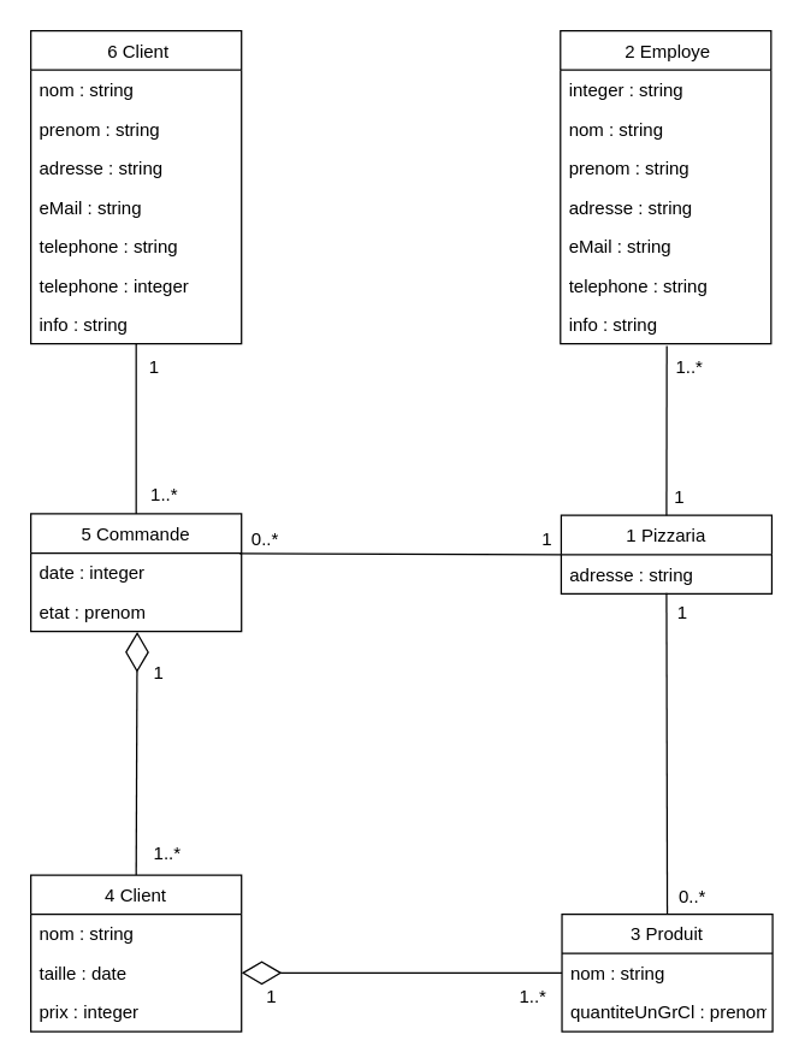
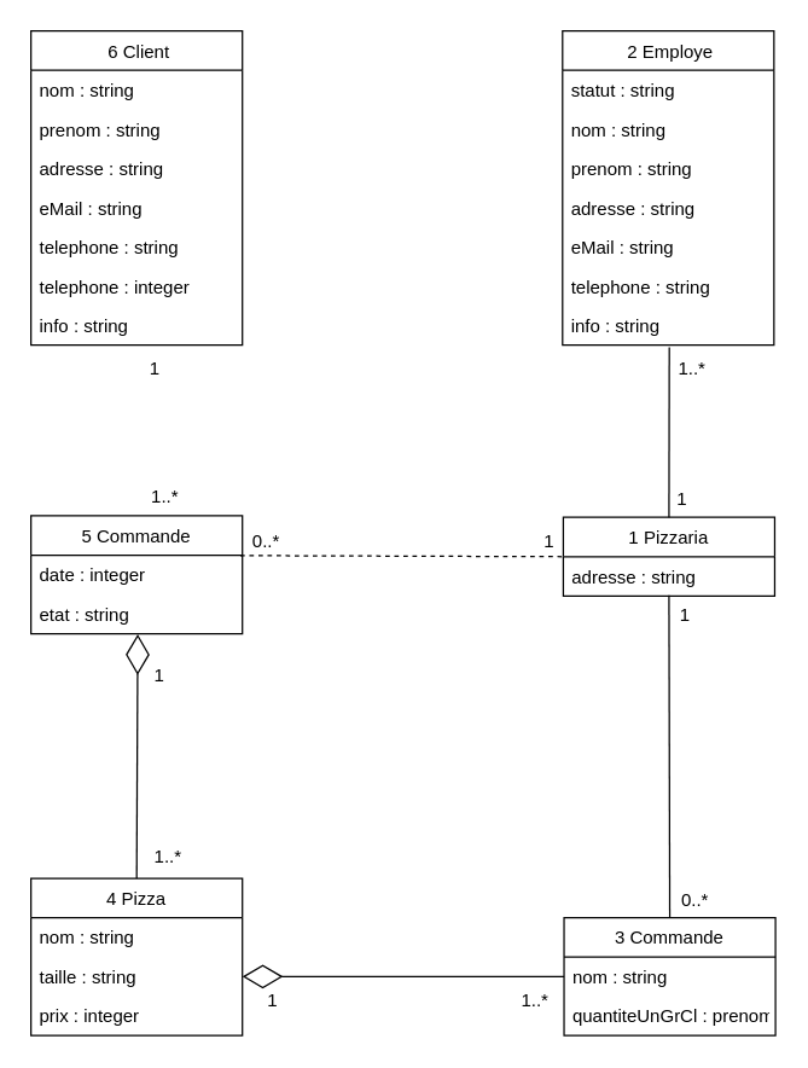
  <mxCell id="0" />
  <mxCell id="1" parent="0" />
  <mxCell id="2" value="" style="endArrow=none;html=1;entryX=0.5;entryY=0.984;entryDx=0;entryDy=0;exitX=0.5;exitY=0;exitDx=0;exitDy=0;entryPerimeter=0;" parent="1" source="20" target="15" edge="1"><mxGeometry width="50" height="50" relative="1" as="geometry"><mxPoint x="445" y="570" as="sourcePoint" /><mxPoint x="445" y="420" as="targetPoint" /></mxGeometry></mxCell>
  <mxCell id="3" value=" 6 Client" style="swimlane;fontStyle=0;childLayout=stackLayout;horizontal=1;startSize=26;fillColor=none;horizontalStack=0;resizeParent=1;resizeParentMax=0;resizeLast=0;collapsible=1;marginBottom=0;" parent="1" vertex="1"><mxGeometry x="20" y="20" width="140" height="208" as="geometry" /></mxCell>
  <mxCell id="4" value="nom : string" style="text;strokeColor=none;fillColor=none;align=left;verticalAlign=top;spacingLeft=4;spacingRight=4;overflow=hidden;rotatable=0;points=[[0,0.5],[1,0.5]];portConstraint=eastwest;" parent="3" vertex="1"><mxGeometry y="26" width="140" height="26" as="geometry" /></mxCell>
  <mxCell id="5" value="prenom : string" style="text;strokeColor=none;fillColor=none;align=left;verticalAlign=top;spacingLeft=4;spacingRight=4;overflow=hidden;rotatable=0;points=[[0,0.5],[1,0.5]];portConstraint=eastwest;" parent="3" vertex="1"><mxGeometry y="52" width="140" height="26" as="geometry" /></mxCell>
  <mxCell id="6" value="adresse : string" style="text;strokeColor=none;fillColor=none;align=left;verticalAlign=top;spacingLeft=4;spacingRight=4;overflow=hidden;rotatable=0;points=[[0,0.5],[1,0.5]];portConstraint=eastwest;" parent="3" vertex="1"><mxGeometry y="78" width="140" height="26" as="geometry" /></mxCell>
  <mxCell id="7" value="eMail : string" style="text;strokeColor=none;fillColor=none;align=left;verticalAlign=top;spacingLeft=4;spacingRight=4;overflow=hidden;rotatable=0;points=[[0,0.5],[1,0.5]];portConstraint=eastwest;" parent="3" vertex="1"><mxGeometry y="104" width="140" height="26" as="geometry" /></mxCell>
  <mxCell id="8" value="telephone : string" style="text;strokeColor=none;fillColor=none;align=left;verticalAlign=top;spacingLeft=4;spacingRight=4;overflow=hidden;rotatable=0;points=[[0,0.5],[1,0.5]];portConstraint=eastwest;" parent="3" vertex="1"><mxGeometry y="130" width="140" height="26" as="geometry" /></mxCell>
  <mxCell id="9" value="telephone : integer" style="text;strokeColor=none;fillColor=none;align=left;verticalAlign=top;spacingLeft=4;spacingRight=4;overflow=hidden;rotatable=0;points=[[0,0.5],[1,0.5]];portConstraint=eastwest;" parent="3" vertex="1"><mxGeometry y="156" width="140" height="26" as="geometry" /></mxCell>
  <mxCell id="10" value="info : string" style="text;strokeColor=none;fillColor=none;align=left;verticalAlign=top;spacingLeft=4;spacingRight=4;overflow=hidden;rotatable=0;points=[[0,0.5],[1,0.5]];portConstraint=eastwest;" parent="3" vertex="1"><mxGeometry y="182" width="140" height="26" as="geometry" /></mxCell>
  <mxCell id="11" value="5 Commande" style="swimlane;fontStyle=0;childLayout=stackLayout;horizontal=1;startSize=26;fillColor=none;horizontalStack=0;resizeParent=1;resizeParentMax=0;resizeLast=0;collapsible=1;marginBottom=0;" parent="1" vertex="1"><mxGeometry x="20" y="341" width="140" height="78" as="geometry"><mxRectangle x="160" y="652" width="100" height="26" as="alternateBounds" /></mxGeometry></mxCell>
  <mxCell id="12" value="date : integer" style="text;strokeColor=none;fillColor=none;align=left;verticalAlign=top;spacingLeft=4;spacingRight=4;overflow=hidden;rotatable=0;points=[[0,0.5],[1,0.5]];portConstraint=eastwest;" parent="11" vertex="1"><mxGeometry y="26" width="140" height="26" as="geometry" /></mxCell>
- <mxCell id="13" value="etat : prenom" style="text;strokeColor=none;fillColor=none;align=left;verticalAlign=top;spacingLeft=4;spacingRight=4;overflow=hidden;rotatable=0;points=[[0,0.5],[1,0.5]];portConstraint=eastwest;" parent="11" vertex="1"><mxGeometry y="52" width="140" height="26" as="geometry" /></mxCell>
+ <mxCell id="13" value="etat : string" style="text;strokeColor=none;fillColor=none;align=left;verticalAlign=top;spacingLeft=4;spacingRight=4;overflow=hidden;rotatable=0;points=[[0,0.5],[1,0.5]];portConstraint=eastwest;" parent="11" vertex="1"><mxGeometry y="52" width="140" height="26" as="geometry" /></mxCell>
  <mxCell id="14" value="1 Pizzaria" style="swimlane;fontStyle=0;childLayout=stackLayout;horizontal=1;startSize=26;fillColor=none;horizontalStack=0;resizeParent=1;resizeParentMax=0;resizeLast=0;collapsible=1;marginBottom=0;" parent="1" vertex="1"><mxGeometry x="372.5" y="342" width="140" height="52" as="geometry" /></mxCell>
  <mxCell id="15" value="adresse : string" style="text;strokeColor=none;fillColor=none;align=left;verticalAlign=top;spacingLeft=4;spacingRight=4;overflow=hidden;rotatable=0;points=[[0,0.5],[1,0.5]];portConstraint=eastwest;" parent="14" vertex="1"><mxGeometry y="26" width="140" height="26" as="geometry" /></mxCell>
- <mxCell id="16" value="4 Client" style="swimlane;fontStyle=0;childLayout=stackLayout;horizontal=1;startSize=26;fillColor=none;horizontalStack=0;resizeParent=1;resizeParentMax=0;resizeLast=0;collapsible=1;marginBottom=0;" parent="1" vertex="1"><mxGeometry x="20" y="581" width="140" height="104" as="geometry" /></mxCell>
+ <mxCell id="16" value="4 Pizza" style="swimlane;fontStyle=0;childLayout=stackLayout;horizontal=1;startSize=26;fillColor=none;horizontalStack=0;resizeParent=1;resizeParentMax=0;resizeLast=0;collapsible=1;marginBottom=0;" parent="1" vertex="1"><mxGeometry x="20" y="581" width="140" height="104" as="geometry" /></mxCell>
  <mxCell id="17" value="nom : string" style="text;strokeColor=none;fillColor=none;align=left;verticalAlign=top;spacingLeft=4;spacingRight=4;overflow=hidden;rotatable=0;points=[[0,0.5],[1,0.5]];portConstraint=eastwest;" parent="16" vertex="1"><mxGeometry y="26" width="140" height="26" as="geometry" /></mxCell>
- <mxCell id="18" value="taille : date" style="text;strokeColor=none;fillColor=none;align=left;verticalAlign=top;spacingLeft=4;spacingRight=4;overflow=hidden;rotatable=0;points=[[0,0.5],[1,0.5]];portConstraint=eastwest;" parent="16" vertex="1"><mxGeometry y="52" width="140" height="26" as="geometry" /></mxCell>
+ <mxCell id="18" value="taille : string" style="text;strokeColor=none;fillColor=none;align=left;verticalAlign=top;spacingLeft=4;spacingRight=4;overflow=hidden;rotatable=0;points=[[0,0.5],[1,0.5]];portConstraint=eastwest;" parent="16" vertex="1"><mxGeometry y="52" width="140" height="26" as="geometry" /></mxCell>
  <mxCell id="19" value="prix : integer" style="text;strokeColor=none;fillColor=none;align=left;verticalAlign=top;spacingLeft=4;spacingRight=4;overflow=hidden;rotatable=0;points=[[0,0.5],[1,0.5]];portConstraint=eastwest;" parent="16" vertex="1"><mxGeometry y="78" width="140" height="26" as="geometry" /></mxCell>
- <mxCell id="20" value="3 Produit" style="swimlane;fontStyle=0;childLayout=stackLayout;horizontal=1;startSize=26;fillColor=none;horizontalStack=0;resizeParent=1;resizeParentMax=0;resizeLast=0;collapsible=1;marginBottom=0;" parent="1" vertex="1"><mxGeometry x="373" y="607" width="140" height="78" as="geometry" /></mxCell>
+ <mxCell id="20" value="3 Commande" style="swimlane;fontStyle=0;childLayout=stackLayout;horizontal=1;startSize=26;fillColor=none;horizontalStack=0;resizeParent=1;resizeParentMax=0;resizeLast=0;collapsible=1;marginBottom=0;" parent="1" vertex="1"><mxGeometry x="373" y="607" width="140" height="78" as="geometry" /></mxCell>
  <mxCell id="21" value="nom : string" style="text;strokeColor=none;fillColor=none;align=left;verticalAlign=top;spacingLeft=4;spacingRight=4;overflow=hidden;rotatable=0;points=[[0,0.5],[1,0.5]];portConstraint=eastwest;" parent="20" vertex="1"><mxGeometry y="26" width="140" height="26" as="geometry" /></mxCell>
  <mxCell id="22" value="quantiteUnGrCl : prenom" style="text;strokeColor=none;fillColor=none;align=left;verticalAlign=top;spacingLeft=4;spacingRight=4;overflow=hidden;rotatable=0;points=[[0,0.5],[1,0.5]];portConstraint=eastwest;" parent="20" vertex="1"><mxGeometry y="52" width="140" height="26" as="geometry" /></mxCell>
  <mxCell id="23" value=" 2 Employe" style="swimlane;fontStyle=0;childLayout=stackLayout;horizontal=1;startSize=26;fillColor=none;horizontalStack=0;resizeParent=1;resizeParentMax=0;resizeLast=0;collapsible=1;marginBottom=0;" parent="1" vertex="1"><mxGeometry x="372" y="20" width="140" height="208" as="geometry" /></mxCell>
- <mxCell id="24" value="integer : string" style="text;strokeColor=none;fillColor=none;align=left;verticalAlign=top;spacingLeft=4;spacingRight=4;overflow=hidden;rotatable=0;points=[[0,0.5],[1,0.5]];portConstraint=eastwest;" parent="23" vertex="1"><mxGeometry y="26" width="140" height="26" as="geometry" /></mxCell>
+ <mxCell id="24" value="statut : string" style="text;strokeColor=none;fillColor=none;align=left;verticalAlign=top;spacingLeft=4;spacingRight=4;overflow=hidden;rotatable=0;points=[[0,0.5],[1,0.5]];portConstraint=eastwest;" parent="23" vertex="1"><mxGeometry y="26" width="140" height="26" as="geometry" /></mxCell>
  <mxCell id="25" value="nom : string" style="text;strokeColor=none;fillColor=none;align=left;verticalAlign=top;spacingLeft=4;spacingRight=4;overflow=hidden;rotatable=0;points=[[0,0.5],[1,0.5]];portConstraint=eastwest;" parent="23" vertex="1"><mxGeometry y="52" width="140" height="26" as="geometry" /></mxCell>
  <mxCell id="26" value="prenom : string" style="text;strokeColor=none;fillColor=none;align=left;verticalAlign=top;spacingLeft=4;spacingRight=4;overflow=hidden;rotatable=0;points=[[0,0.5],[1,0.5]];portConstraint=eastwest;" parent="23" vertex="1"><mxGeometry y="78" width="140" height="26" as="geometry" /></mxCell>
  <mxCell id="27" value="adresse : string" style="text;strokeColor=none;fillColor=none;align=left;verticalAlign=top;spacingLeft=4;spacingRight=4;overflow=hidden;rotatable=0;points=[[0,0.5],[1,0.5]];portConstraint=eastwest;" parent="23" vertex="1"><mxGeometry y="104" width="140" height="26" as="geometry" /></mxCell>
  <mxCell id="28" value="eMail : string" style="text;strokeColor=none;fillColor=none;align=left;verticalAlign=top;spacingLeft=4;spacingRight=4;overflow=hidden;rotatable=0;points=[[0,0.5],[1,0.5]];portConstraint=eastwest;" parent="23" vertex="1"><mxGeometry y="130" width="140" height="26" as="geometry" /></mxCell>
  <mxCell id="29" value="telephone : string" style="text;strokeColor=none;fillColor=none;align=left;verticalAlign=top;spacingLeft=4;spacingRight=4;overflow=hidden;rotatable=0;points=[[0,0.5],[1,0.5]];portConstraint=eastwest;" parent="23" vertex="1"><mxGeometry y="156" width="140" height="26" as="geometry" /></mxCell>
  <mxCell id="30" value="info : string" style="text;strokeColor=none;fillColor=none;align=left;verticalAlign=top;spacingLeft=4;spacingRight=4;overflow=hidden;rotatable=0;points=[[0,0.5],[1,0.5]];portConstraint=eastwest;" parent="23" vertex="1"><mxGeometry y="182" width="140" height="26" as="geometry" /></mxCell>
- <mxCell id="31" value="" style="endArrow=none;html=1;entryX=0;entryY=0.5;entryDx=0;entryDy=0;exitX=0.99;exitY=0.011;exitDx=0;exitDy=0;exitPerimeter=0;" parent="1" source="12" target="14" edge="1"><mxGeometry width="50" height="50" relative="1" as="geometry"><mxPoint x="455" y="580" as="sourcePoint" /><mxPoint x="455" y="430" as="targetPoint" /></mxGeometry></mxCell>
- <mxCell id="32" value="" style="endArrow=none;html=1;entryX=0.5;entryY=1;entryDx=0;entryDy=0;exitX=0.5;exitY=0;exitDx=0;exitDy=0;" parent="1" source="11" target="3" edge="1"><mxGeometry width="50" height="50" relative="1" as="geometry"><mxPoint x="457.5" y="352" as="sourcePoint" /><mxPoint x="456.94" y="225.988" as="targetPoint" /></mxGeometry></mxCell>
+ <mxCell id="31" value="" style="endArrow=none;html=1;entryX=0;entryY=0.5;entryDx=0;entryDy=0;exitX=0.99;exitY=0.011;exitDx=0;exitDy=0;exitPerimeter=0;dashed=1;" parent="1" source="12" target="14" edge="1"><mxGeometry width="50" height="50" relative="1" as="geometry"><mxPoint x="455" y="580" as="sourcePoint" /><mxPoint x="455" y="430" as="targetPoint" /></mxGeometry></mxCell>
  <mxCell id="33" value="1" style="text;html=1;resizable=0;points=[];autosize=1;align=left;verticalAlign=top;spacingTop=-4;" parent="1" vertex="1"><mxGeometry x="357.5" y="348" width="20" height="20" as="geometry" /></mxCell>
  <mxCell id="34" value="0..*" style="text;html=1;resizable=0;points=[];autosize=1;align=left;verticalAlign=top;spacingTop=-4;" parent="1" vertex="1"><mxGeometry x="165" y="348" width="30" height="20" as="geometry" /></mxCell>
  <mxCell id="35" value="1..*" style="text;html=1;resizable=0;points=[];autosize=1;align=left;verticalAlign=top;spacingTop=-4;" parent="1" vertex="1"><mxGeometry x="447" y="234" width="30" height="20" as="geometry" /></mxCell>
  <mxCell id="36" value="1" style="text;html=1;resizable=0;points=[];autosize=1;align=left;verticalAlign=top;spacingTop=-4;" parent="1" vertex="1"><mxGeometry x="446" y="320" width="20" height="20" as="geometry" /></mxCell>
  <mxCell id="37" value="1" style="text;html=1;resizable=0;points=[];autosize=1;align=left;verticalAlign=top;spacingTop=-4;" parent="1" vertex="1"><mxGeometry x="97" y="234" width="20" height="20" as="geometry" /></mxCell>
  <mxCell id="38" value="1..*" style="text;html=1;resizable=0;points=[];autosize=1;align=left;verticalAlign=top;spacingTop=-4;" parent="1" vertex="1"><mxGeometry x="98" y="319" width="30" height="20" as="geometry" /></mxCell>
  <mxCell id="39" value="1..*" style="text;html=1;resizable=0;points=[];autosize=1;align=left;verticalAlign=top;spacingTop=-4;" parent="1" vertex="1"><mxGeometry x="342.5" y="652" width="30" height="20" as="geometry" /></mxCell>
  <mxCell id="40" value="0..*" style="text;html=1;resizable=0;points=[];autosize=1;align=left;verticalAlign=top;spacingTop=-4;" parent="1" vertex="1"><mxGeometry x="449" y="586" width="30" height="20" as="geometry" /></mxCell>
  <mxCell id="41" value="1" style="text;html=1;resizable=0;points=[];autosize=1;align=left;verticalAlign=top;spacingTop=-4;" parent="1" vertex="1"><mxGeometry x="448" y="397" width="20" height="20" as="geometry" /></mxCell>
  <mxCell id="42" value="1" style="text;html=1;resizable=0;points=[];autosize=1;align=left;verticalAlign=top;spacingTop=-4;" parent="1" vertex="1"><mxGeometry x="175" y="652" width="20" height="20" as="geometry" /></mxCell>
  <mxCell id="43" value="1..*" style="text;html=1;resizable=0;points=[];autosize=1;align=left;verticalAlign=top;spacingTop=-4;" parent="1" vertex="1"><mxGeometry x="100" y="557" width="30" height="20" as="geometry" /></mxCell>
  <mxCell id="44" value="1" style="text;html=1;resizable=0;points=[];autosize=1;align=left;verticalAlign=top;spacingTop=-4;" parent="1" vertex="1"><mxGeometry x="100" y="437" width="20" height="20" as="geometry" /></mxCell>
  <mxCell id="45" value="" style="endArrow=none;html=1;entryX=0.505;entryY=1.053;entryDx=0;entryDy=0;exitX=0.5;exitY=0;exitDx=0;exitDy=0;entryPerimeter=0;" parent="1" source="14" target="30" edge="1"><mxGeometry width="50" height="50" relative="1" as="geometry"><mxPoint x="100" y="352" as="sourcePoint" /><mxPoint x="100" y="238" as="targetPoint" /></mxGeometry></mxCell>
  <mxCell id="46" value="" style="endArrow=diamondThin;endFill=0;endSize=24;html=1;entryX=0.505;entryY=1.016;entryDx=0;entryDy=0;entryPerimeter=0;exitX=0.5;exitY=0;exitDx=0;exitDy=0;" parent="1" source="16" target="13" edge="1"><mxGeometry width="160" relative="1" as="geometry"><mxPoint x="20" y="710" as="sourcePoint" /><mxPoint x="180" y="710" as="targetPoint" /></mxGeometry></mxCell>
  <mxCell id="47" value="" style="endArrow=diamondThin;endFill=0;endSize=24;html=1;entryX=1;entryY=0.5;entryDx=0;entryDy=0;exitX=0;exitY=0.5;exitDx=0;exitDy=0;" parent="1" source="21" target="18" edge="1"><mxGeometry width="160" relative="1" as="geometry"><mxPoint x="20" y="710" as="sourcePoint" /><mxPoint x="180" y="710" as="targetPoint" /></mxGeometry></mxCell>
